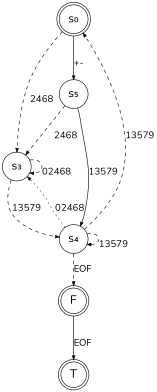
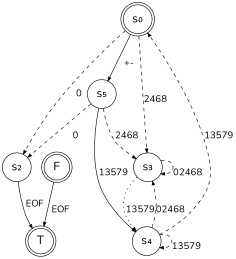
  digraph {
    fontname=Nunito
    rankdir=TB
    node [fontname=Nunito fontsize=20 shape=circle]
    edge [arrowsize=0.65 fontname=Nunito fontsize=16 style=dashed]
    n1 [label="s₀" shape=doublecircle]
+   n2 [label="s₂"]
    n3 [label="s₃"]
    n4 [label="s₅"]
    T [shape=doublecircle]
    n6 [label="s₄"]
    F [shape=doublecircle]
+   n1 -> n2 [label=0]
    n1 -> n3 [label="\n2468"]
    n1 -> n4 [label="\n+-" style=solid]
+   n2 -> T [label=EOF style=solid]
    n3 -> n3 [label="\n02468"]
-   n3 -> n6 [label="\n13579"]
+   n3 -> n6 [label="\n13579" style=dotted]
+   n4 -> n2 [label="\n0"]
    n4 -> n3 [label="\n2468"]
    n4 -> n6 [label="\n13579" style=solid]
    n6 -> n1 [label="\n13579"]
-   n6 -> n3 [label="\n02468" style=dotted]
+   n6 -> n3 [label="\n02468"]
    n6 -> n6 [label="\n13579"]
-   n6 -> F [label=EOF]
    F -> T [label="\nEOF" style=solid]
  }
